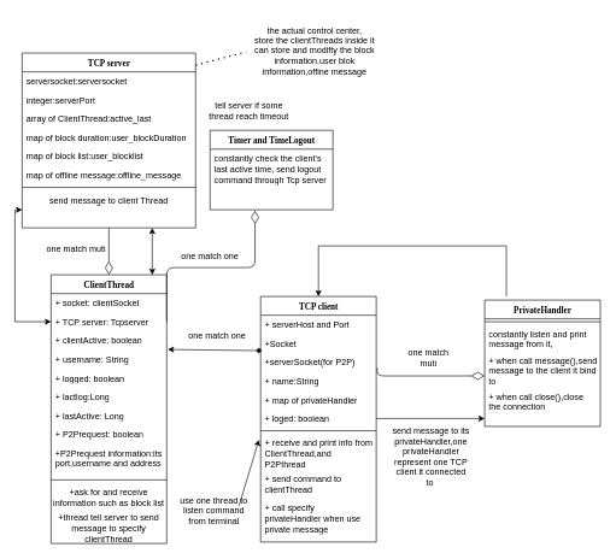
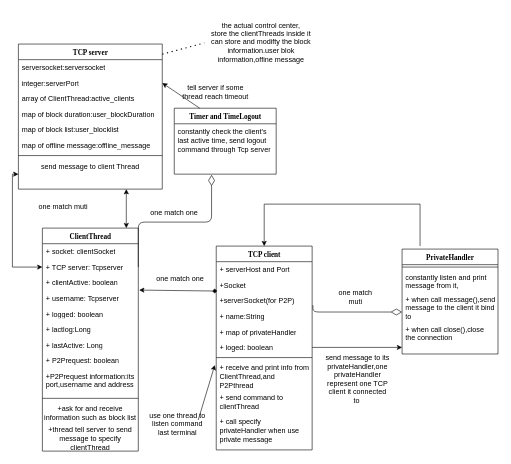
  <mxCell id="0" />
  <mxCell id="1" parent="0" />
  <mxCell id="2" value="TCP server" style="swimlane;html=1;fontStyle=1;align=center;verticalAlign=top;childLayout=stackLayout;horizontal=1;startSize=26;horizontalStack=0;resizeParent=1;resizeLast=0;collapsible=1;marginBottom=0;swimlaneFillColor=#ffffff;rounded=0;shadow=0;comic=0;labelBackgroundColor=none;strokeWidth=1;fillColor=none;fontFamily=Verdana;fontSize=12" parent="1" vertex="1"><mxGeometry x="30" y="73" width="240" height="242" as="geometry" /></mxCell>
  <mxCell id="3" value="&lt;span&gt;serversocket:serversocket&lt;/span&gt;" style="text;html=1;strokeColor=none;fillColor=none;align=left;verticalAlign=top;spacingLeft=4;spacingRight=4;whiteSpace=wrap;overflow=hidden;rotatable=0;points=[[0,0.5],[1,0.5]];portConstraint=eastwest;" parent="2" vertex="1"><mxGeometry y="26" width="240" height="26" as="geometry" /></mxCell>
  <mxCell id="4" value="&lt;span&gt;integer:serverPort&lt;/span&gt;" style="text;html=1;strokeColor=none;fillColor=none;align=left;verticalAlign=top;spacingLeft=4;spacingRight=4;whiteSpace=wrap;overflow=hidden;rotatable=0;points=[[0,0.5],[1,0.5]];portConstraint=eastwest;" parent="2" vertex="1"><mxGeometry y="52" width="240" height="26" as="geometry" /></mxCell>
- <mxCell id="5" value="&lt;span&gt;array of ClientThread:active_last&lt;/span&gt;" style="text;html=1;strokeColor=none;fillColor=none;align=left;verticalAlign=top;spacingLeft=4;spacingRight=4;whiteSpace=wrap;overflow=hidden;rotatable=0;points=[[0,0.5],[1,0.5]];portConstraint=eastwest;" parent="2" vertex="1"><mxGeometry y="78" width="240" height="26" as="geometry" /></mxCell>
+ <mxCell id="5" value="&lt;span&gt;array of ClientThread:active_clients&lt;/span&gt;" style="text;html=1;strokeColor=none;fillColor=none;align=left;verticalAlign=top;spacingLeft=4;spacingRight=4;whiteSpace=wrap;overflow=hidden;rotatable=0;points=[[0,0.5],[1,0.5]];portConstraint=eastwest;" parent="2" vertex="1"><mxGeometry y="78" width="240" height="26" as="geometry" /></mxCell>
  <mxCell id="6" value="&lt;span&gt;map of block duration:user_blockDuration&lt;/span&gt;" style="text;html=1;strokeColor=none;fillColor=none;align=left;verticalAlign=top;spacingLeft=4;spacingRight=4;whiteSpace=wrap;overflow=hidden;rotatable=0;points=[[0,0.5],[1,0.5]];portConstraint=eastwest;" parent="2" vertex="1"><mxGeometry y="104" width="240" height="26" as="geometry" /></mxCell>
  <mxCell id="7" value="&lt;span&gt;map of block list:user_blocklist&lt;/span&gt;" style="text;html=1;strokeColor=none;fillColor=none;align=left;verticalAlign=top;spacingLeft=4;spacingRight=4;whiteSpace=wrap;overflow=hidden;rotatable=0;points=[[0,0.5],[1,0.5]];portConstraint=eastwest;" parent="2" vertex="1"><mxGeometry y="130" width="240" height="26" as="geometry" /></mxCell>
  <mxCell id="8" value="&lt;span&gt;map of offline message:offline_message&lt;/span&gt;" style="text;html=1;strokeColor=none;fillColor=none;align=left;verticalAlign=top;spacingLeft=4;spacingRight=4;whiteSpace=wrap;overflow=hidden;rotatable=0;points=[[0,0.5],[1,0.5]];portConstraint=eastwest;" parent="2" vertex="1"><mxGeometry y="156" width="240" height="26" as="geometry" /></mxCell>
  <mxCell id="9" value="" style="line;html=1;strokeWidth=1;fillColor=none;align=left;verticalAlign=middle;spacingTop=-1;spacingLeft=3;spacingRight=3;rotatable=0;labelPosition=right;points=[];portConstraint=eastwest;" parent="2" vertex="1"><mxGeometry y="182" width="240" height="8" as="geometry" /></mxCell>
  <mxCell id="10" value="send message to client Thread" style="text;html=1;strokeColor=none;fillColor=none;align=center;verticalAlign=middle;whiteSpace=wrap;rounded=0;" parent="2" vertex="1"><mxGeometry y="190" width="240" height="30" as="geometry" /></mxCell>
  <mxCell id="11" style="edgeStyle=elbowEdgeStyle;html=1;labelBackgroundColor=none;startFill=0;startSize=8;endArrow=diamondThin;endFill=0;endSize=16;fontFamily=Verdana;fontSize=12;elbow=vertical;" parent="1" target="12" edge="1"><mxGeometry relative="1" as="geometry"><mxPoint x="490" y="578" as="sourcePoint" /></mxGeometry></mxCell>
  <mxCell id="12" value="TCP client" style="swimlane;html=1;fontStyle=1;align=center;verticalAlign=top;childLayout=stackLayout;horizontal=1;startSize=26;horizontalStack=0;resizeParent=1;resizeLast=0;collapsible=1;marginBottom=0;swimlaneFillColor=#ffffff;rounded=0;shadow=0;comic=0;labelBackgroundColor=none;strokeWidth=1;fillColor=none;fontFamily=Verdana;fontSize=12" parent="1" vertex="1"><mxGeometry x="360" y="410" width="160" height="340" as="geometry" /></mxCell>
  <mxCell id="13" value="+ serverHost and Port" style="text;html=1;strokeColor=none;fillColor=none;align=left;verticalAlign=top;spacingLeft=4;spacingRight=4;whiteSpace=wrap;overflow=hidden;rotatable=0;points=[[0,0.5],[1,0.5]];portConstraint=eastwest;" parent="12" vertex="1"><mxGeometry y="26" width="160" height="26" as="geometry" /></mxCell>
  <mxCell id="14" value="+Socket&amp;nbsp;" style="text;html=1;strokeColor=none;fillColor=none;align=left;verticalAlign=top;spacingLeft=4;spacingRight=4;whiteSpace=wrap;overflow=hidden;rotatable=0;points=[[0,0.5],[1,0.5]];portConstraint=eastwest;" parent="12" vertex="1"><mxGeometry y="52" width="160" height="26" as="geometry" /></mxCell>
  <mxCell id="15" value="+serverSocket(for P2P)&amp;nbsp;" style="text;html=1;strokeColor=none;fillColor=none;align=left;verticalAlign=top;spacingLeft=4;spacingRight=4;whiteSpace=wrap;overflow=hidden;rotatable=0;points=[[0,0.5],[1,0.5]];portConstraint=eastwest;" parent="12" vertex="1"><mxGeometry y="78" width="160" height="26" as="geometry" /></mxCell>
  <mxCell id="16" value="+ name:String" style="text;html=1;strokeColor=none;fillColor=none;align=left;verticalAlign=top;spacingLeft=4;spacingRight=4;whiteSpace=wrap;overflow=hidden;rotatable=0;points=[[0,0.5],[1,0.5]];portConstraint=eastwest;" parent="12" vertex="1"><mxGeometry y="104" width="160" height="26" as="geometry" /></mxCell>
  <mxCell id="17" value="+ map of privateHandler" style="text;html=1;strokeColor=none;fillColor=none;align=left;verticalAlign=top;spacingLeft=4;spacingRight=4;whiteSpace=wrap;overflow=hidden;rotatable=0;points=[[0,0.5],[1,0.5]];portConstraint=eastwest;" parent="12" vertex="1"><mxGeometry y="130" width="160" height="26" as="geometry" /></mxCell>
  <mxCell id="18" value="+ loged: boolean" style="text;html=1;strokeColor=none;fillColor=none;align=left;verticalAlign=top;spacingLeft=4;spacingRight=4;whiteSpace=wrap;overflow=hidden;rotatable=0;points=[[0,0.5],[1,0.5]];portConstraint=eastwest;" parent="12" vertex="1"><mxGeometry y="156" width="160" height="26" as="geometry" /></mxCell>
  <mxCell id="19" value="" style="line;html=1;strokeWidth=1;fillColor=none;align=left;verticalAlign=middle;spacingTop=-1;spacingLeft=3;spacingRight=3;rotatable=0;labelPosition=right;points=[];portConstraint=eastwest;" parent="12" vertex="1"><mxGeometry y="182" width="160" height="8" as="geometry" /></mxCell>
  <mxCell id="20" value="+ receive and print info from ClientThread,and P2Pthread" style="text;html=1;strokeColor=none;fillColor=none;align=left;verticalAlign=top;spacingLeft=4;spacingRight=4;whiteSpace=wrap;overflow=hidden;rotatable=0;points=[[0,0.5],[1,0.5]];portConstraint=eastwest;" parent="12" vertex="1"><mxGeometry y="190" width="160" height="50" as="geometry" /></mxCell>
  <mxCell id="21" value="+ send command to clientThread" style="text;html=1;strokeColor=none;fillColor=none;align=left;verticalAlign=top;spacingLeft=4;spacingRight=4;whiteSpace=wrap;overflow=hidden;rotatable=0;points=[[0,0.5],[1,0.5]];portConstraint=eastwest;" parent="12" vertex="1"><mxGeometry y="240" width="160" height="40" as="geometry" /></mxCell>
  <mxCell id="22" value="+ call specify privateHandler when use private message" style="text;html=1;strokeColor=none;fillColor=none;align=left;verticalAlign=top;spacingLeft=4;spacingRight=4;whiteSpace=wrap;overflow=hidden;rotatable=0;points=[[0,0.5],[1,0.5]];portConstraint=eastwest;" parent="12" vertex="1"><mxGeometry y="280" width="160" height="60" as="geometry" /></mxCell>
- <mxCell id="23" style="edgeStyle=elbowEdgeStyle;html=1;labelBackgroundColor=none;startFill=0;startSize=8;endArrow=diamondThin;endFill=0;endSize=16;fontFamily=Verdana;fontSize=12;elbow=vertical;" parent="1" source="2" target="26" edge="1"><mxGeometry relative="1" as="geometry"><mxPoint x="190" y="249.882" as="sourcePoint" /><mxPoint x="360" y="194" as="targetPoint" /><Array as="points"><mxPoint x="130" y="430" /><mxPoint x="130" y="390" /></Array></mxGeometry></mxCell>
  <mxCell id="24" value="" style="endArrow=none;dashed=1;html=1;dashPattern=1 3;strokeWidth=2;rounded=0;" parent="1" edge="1"><mxGeometry width="50" height="50" relative="1" as="geometry"><mxPoint x="270" y="90" as="sourcePoint" /><mxPoint x="340" y="71.154" as="targetPoint" /></mxGeometry></mxCell>
  <mxCell id="25" value="the actual control center,&lt;br&gt;store the clientThreads inside it&lt;br&gt;can store and modifty the block information.user blok information,offine message" style="text;html=1;strokeColor=none;fillColor=none;align=center;verticalAlign=middle;whiteSpace=wrap;rounded=0;" parent="1" vertex="1"><mxGeometry x="340" y="20" width="190" height="100" as="geometry" /></mxCell>
  <mxCell id="26" value="ClientThread" style="swimlane;html=1;fontStyle=1;align=center;verticalAlign=top;childLayout=stackLayout;horizontal=1;startSize=26;horizontalStack=0;resizeParent=1;resizeLast=0;collapsible=1;marginBottom=0;swimlaneFillColor=#ffffff;rounded=0;shadow=0;comic=0;labelBackgroundColor=none;strokeWidth=1;fillColor=none;fontFamily=Verdana;fontSize=12" parent="1" vertex="1"><mxGeometry x="70" y="380" width="160" height="372" as="geometry" /></mxCell>
  <mxCell id="27" value="+ socket: clientSocket" style="text;html=1;strokeColor=none;fillColor=none;align=left;verticalAlign=top;spacingLeft=4;spacingRight=4;whiteSpace=wrap;overflow=hidden;rotatable=0;points=[[0,0.5],[1,0.5]];portConstraint=eastwest;" parent="26" vertex="1"><mxGeometry y="26" width="160" height="26" as="geometry" /></mxCell>
  <mxCell id="28" value="+ TCP server: Tcpserver" style="text;html=1;strokeColor=none;fillColor=none;align=left;verticalAlign=top;spacingLeft=4;spacingRight=4;whiteSpace=wrap;overflow=hidden;rotatable=0;points=[[0,0.5],[1,0.5]];portConstraint=eastwest;" parent="26" vertex="1"><mxGeometry y="52" width="160" height="26" as="geometry" /></mxCell>
  <mxCell id="29" value="+ clientActive: boolean" style="text;html=1;strokeColor=none;fillColor=none;align=left;verticalAlign=top;spacingLeft=4;spacingRight=4;whiteSpace=wrap;overflow=hidden;rotatable=0;points=[[0,0.5],[1,0.5]];portConstraint=eastwest;" parent="26" vertex="1"><mxGeometry y="78" width="160" height="26" as="geometry" /></mxCell>
- <mxCell id="30" value="+ username: String" style="text;html=1;strokeColor=none;fillColor=none;align=left;verticalAlign=top;spacingLeft=4;spacingRight=4;whiteSpace=wrap;overflow=hidden;rotatable=0;points=[[0,0.5],[1,0.5]];portConstraint=eastwest;" parent="26" vertex="1"><mxGeometry y="104" width="160" height="26" as="geometry" /></mxCell>
+ <mxCell id="30" value="+ username: Tcpserver" style="text;html=1;strokeColor=none;fillColor=none;align=left;verticalAlign=top;spacingLeft=4;spacingRight=4;whiteSpace=wrap;overflow=hidden;rotatable=0;points=[[0,0.5],[1,0.5]];portConstraint=eastwest;" parent="26" vertex="1"><mxGeometry y="104" width="160" height="26" as="geometry" /></mxCell>
  <mxCell id="31" value="+ logged: boolean" style="text;html=1;strokeColor=none;fillColor=none;align=left;verticalAlign=top;spacingLeft=4;spacingRight=4;whiteSpace=wrap;overflow=hidden;rotatable=0;points=[[0,0.5],[1,0.5]];portConstraint=eastwest;" parent="26" vertex="1"><mxGeometry y="130" width="160" height="26" as="geometry" /></mxCell>
  <mxCell id="32" value="+ lactlog:Long" style="text;html=1;strokeColor=none;fillColor=none;align=left;verticalAlign=top;spacingLeft=4;spacingRight=4;whiteSpace=wrap;overflow=hidden;rotatable=0;points=[[0,0.5],[1,0.5]];portConstraint=eastwest;" parent="26" vertex="1"><mxGeometry y="156" width="160" height="26" as="geometry" /></mxCell>
  <mxCell id="33" value="+ lastActive: Long" style="text;html=1;strokeColor=none;fillColor=none;align=left;verticalAlign=top;spacingLeft=4;spacingRight=4;whiteSpace=wrap;overflow=hidden;rotatable=0;points=[[0,0.5],[1,0.5]];portConstraint=eastwest;" parent="26" vertex="1"><mxGeometry y="182" width="160" height="26" as="geometry" /></mxCell>
  <mxCell id="34" value="+ P2Prequest: boolean" style="text;html=1;strokeColor=none;fillColor=none;align=left;verticalAlign=top;spacingLeft=4;spacingRight=4;whiteSpace=wrap;overflow=hidden;rotatable=0;points=[[0,0.5],[1,0.5]];portConstraint=eastwest;" parent="26" vertex="1"><mxGeometry y="208" width="160" height="26" as="geometry" /></mxCell>
  <mxCell id="35" value="+P2Prequest information:its port,username and address" style="text;html=1;strokeColor=none;fillColor=none;align=left;verticalAlign=top;spacingLeft=4;spacingRight=4;whiteSpace=wrap;overflow=hidden;rotatable=0;points=[[0,0.5],[1,0.5]];portConstraint=eastwest;" parent="26" vertex="1"><mxGeometry y="234" width="160" height="46" as="geometry" /></mxCell>
  <mxCell id="36" value="" style="endArrow=classic;startArrow=classic;html=1;rounded=0;entryX=0.75;entryY=1;entryDx=0;entryDy=0;" parent="26" target="2" edge="1"><mxGeometry width="50" height="50" relative="1" as="geometry"><mxPoint x="140" as="sourcePoint" /><mxPoint x="80" y="-70" as="targetPoint" /></mxGeometry></mxCell>
  <mxCell id="37" value="" style="line;html=1;strokeWidth=1;fillColor=none;align=left;verticalAlign=middle;spacingTop=-1;spacingLeft=3;spacingRight=3;rotatable=0;labelPosition=right;points=[];portConstraint=eastwest;" parent="26" vertex="1"><mxGeometry y="280" width="160" height="8" as="geometry" /></mxCell>
  <mxCell id="38" value="+ask for and receive information such as block list" style="text;html=1;strokeColor=none;fillColor=none;align=center;verticalAlign=middle;whiteSpace=wrap;rounded=0;" parent="26" vertex="1"><mxGeometry y="288" width="160" height="42" as="geometry" /></mxCell>
  <mxCell id="39" value="+thread tell server to send message to specify clientThread" style="text;html=1;strokeColor=none;fillColor=none;align=center;verticalAlign=middle;whiteSpace=wrap;rounded=0;" parent="26" vertex="1"><mxGeometry y="330" width="160" height="42" as="geometry" /></mxCell>
  <mxCell id="40" value="" style="endArrow=classic;startArrow=classic;html=1;rounded=0;exitX=0;exitY=0.5;exitDx=0;exitDy=0;" parent="1" source="28" edge="1"><mxGeometry width="50" height="50" relative="1" as="geometry"><mxPoint x="440" y="350" as="sourcePoint" /><mxPoint x="30" y="290" as="targetPoint" /><Array as="points"><mxPoint x="20" y="445" /><mxPoint x="20" y="290" /></Array></mxGeometry></mxCell>
  <mxCell id="41" style="edgeStyle=elbowEdgeStyle;html=1;labelBackgroundColor=none;startFill=0;startSize=8;endArrow=diamondThin;endFill=0;endSize=16;fontFamily=Verdana;fontSize=12;elbow=vertical;exitX=1.008;exitY=0.792;exitDx=0;exitDy=0;exitPerimeter=0;" parent="1" source="15" edge="1"><mxGeometry relative="1" as="geometry"><mxPoint x="630" y="460" as="sourcePoint" /><mxPoint x="670" y="520" as="targetPoint" /><Array as="points"><mxPoint x="630" y="520" /><mxPoint x="710" y="480" /><mxPoint x="610" y="535" /></Array></mxGeometry></mxCell>
  <mxCell id="42" value="PrivateHandler" style="swimlane;html=1;fontStyle=1;align=center;verticalAlign=top;childLayout=stackLayout;horizontal=1;startSize=26;horizontalStack=0;resizeParent=1;resizeLast=0;collapsible=1;marginBottom=0;swimlaneFillColor=#ffffff;rounded=0;shadow=0;comic=0;labelBackgroundColor=none;strokeWidth=1;fillColor=none;fontFamily=Verdana;fontSize=12" parent="1" vertex="1"><mxGeometry x="670" y="415" width="160" height="175" as="geometry" /></mxCell>
  <mxCell id="43" value="" style="line;html=1;strokeWidth=1;fillColor=none;align=left;verticalAlign=middle;spacingTop=-1;spacingLeft=3;spacingRight=3;rotatable=0;labelPosition=right;points=[];portConstraint=eastwest;" parent="42" vertex="1"><mxGeometry y="26" width="160" height="8" as="geometry" /></mxCell>
  <mxCell id="44" value="constantly listen and print message from it," style="text;html=1;strokeColor=none;fillColor=none;align=left;verticalAlign=top;spacingLeft=4;spacingRight=4;whiteSpace=wrap;overflow=hidden;rotatable=0;points=[[0,0.5],[1,0.5]];portConstraint=eastwest;" parent="42" vertex="1"><mxGeometry y="34" width="160" height="36" as="geometry" /></mxCell>
  <mxCell id="45" value="+ when call message(),send message to the client it bind to" style="text;html=1;strokeColor=none;fillColor=none;align=left;verticalAlign=top;spacingLeft=4;spacingRight=4;whiteSpace=wrap;overflow=hidden;rotatable=0;points=[[0,0.5],[1,0.5]];portConstraint=eastwest;" parent="42" vertex="1"><mxGeometry y="70" width="160" height="50" as="geometry" /></mxCell>
  <mxCell id="46" value="+ when call close(),close the connection" style="text;html=1;strokeColor=none;fillColor=none;align=left;verticalAlign=top;spacingLeft=4;spacingRight=4;whiteSpace=wrap;overflow=hidden;rotatable=0;points=[[0,0.5],[1,0.5]];portConstraint=eastwest;" parent="42" vertex="1"><mxGeometry y="120" width="160" height="40" as="geometry" /></mxCell>
  <mxCell id="47" value="" style="endArrow=diamond;startArrow=classic;html=1;rounded=0;entryX=0.01;entryY=0.885;entryDx=0;entryDy=0;exitX=1.009;exitY=-0.023;exitDx=0;exitDy=0;exitPerimeter=0;entryPerimeter=0;" parent="1" source="30" target="14" edge="1"><mxGeometry width="50" height="50" relative="1" as="geometry"><mxPoint x="260" y="400" as="sourcePoint" /><mxPoint x="310" y="350" as="targetPoint" /></mxGeometry></mxCell>
  <mxCell id="48" value="one match one" style="text;html=1;strokeColor=none;fillColor=none;align=center;verticalAlign=middle;whiteSpace=wrap;rounded=0;" parent="1" vertex="1"><mxGeometry x="250" y="450" width="100" height="30" as="geometry" /></mxCell>
  <mxCell id="49" value="one match muti" style="text;html=1;strokeColor=none;fillColor=none;align=center;verticalAlign=middle;whiteSpace=wrap;rounded=0;" parent="1" vertex="1"><mxGeometry x="60" y="330" width="90" height="30" as="geometry" /></mxCell>
  <mxCell id="50" value="one match muti" style="text;html=1;strokeColor=none;fillColor=none;align=center;verticalAlign=middle;whiteSpace=wrap;rounded=0;" parent="1" vertex="1"><mxGeometry x="555" y="480" width="75" height="30" as="geometry" /></mxCell>
  <mxCell id="51" style="edgeStyle=elbowEdgeStyle;html=1;labelBackgroundColor=none;startFill=0;startSize=8;endArrow=diamondThin;endFill=0;endSize=16;fontFamily=Verdana;fontSize=12;elbow=vertical;exitX=1;exitY=0.5;exitDx=0;exitDy=0;entryX=0.366;entryY=1.013;entryDx=0;entryDy=0;entryPerimeter=0;" parent="1" source="28" target="53" edge="1"><mxGeometry relative="1" as="geometry"><mxPoint x="280" y="431.302" as="sourcePoint" /><mxPoint x="400" y="340" as="targetPoint" /><Array as="points"><mxPoint x="370" y="370" /><mxPoint x="310" y="400" /><mxPoint x="468.72" y="402.71" /><mxPoint x="368.72" y="457.71" /></Array></mxGeometry></mxCell>
  <mxCell id="52" value="Timer and TimeLogout" style="swimlane;html=1;fontStyle=1;align=center;verticalAlign=top;childLayout=stackLayout;horizontal=1;startSize=26;horizontalStack=0;resizeParent=1;resizeLast=0;collapsible=1;marginBottom=0;swimlaneFillColor=#ffffff;rounded=0;shadow=0;comic=0;labelBackgroundColor=none;strokeWidth=1;fillColor=none;fontFamily=Verdana;fontSize=12" parent="1" vertex="1"><mxGeometry x="290" y="180" width="170" height="110" as="geometry" /></mxCell>
  <mxCell id="53" value="constantly check the client's&lt;br&gt;last active time, send logout&lt;br&gt;command through Tcp server" style="text;html=1;strokeColor=none;fillColor=none;align=left;verticalAlign=top;spacingLeft=4;spacingRight=4;whiteSpace=wrap;overflow=hidden;rotatable=0;points=[[0,0.5],[1,0.5]];portConstraint=eastwest;" parent="52" vertex="1"><mxGeometry y="26" width="170" height="84" as="geometry" /></mxCell>
  <mxCell id="54" value="one match one" style="text;html=1;strokeColor=none;fillColor=none;align=center;verticalAlign=middle;whiteSpace=wrap;rounded=0;" parent="1" vertex="1"><mxGeometry x="240" y="340" width="100" height="30" as="geometry" /></mxCell>
+ <mxCell id="55" value="" style="endArrow=classic;html=1;rounded=0;exitX=0.25;exitY=0;exitDx=0;exitDy=0;entryX=1;entryY=0.5;entryDx=0;entryDy=0;" parent="1" source="52" target="4" edge="1"><mxGeometry width="50" height="50" relative="1" as="geometry"><mxPoint x="260" y="300" as="sourcePoint" /><mxPoint x="280" y="130" as="targetPoint" /></mxGeometry></mxCell>
  <mxCell id="56" value="" style="endArrow=classic;html=1;rounded=0;entryX=-0.015;entryY=0.169;entryDx=0;entryDy=0;entryPerimeter=0;" parent="1" target="20" edge="1"><mxGeometry width="50" height="50" relative="1" as="geometry"><mxPoint x="330" y="700" as="sourcePoint" /><mxPoint x="370" y="627" as="targetPoint" /></mxGeometry></mxCell>
- <mxCell id="57" value="use one thread to listen command from terminal" style="text;html=1;strokeColor=none;fillColor=none;align=center;verticalAlign=middle;whiteSpace=wrap;rounded=0;" parent="1" vertex="1"><mxGeometry x="242.5" y="662" width="105" height="90" as="geometry" /></mxCell>
+ <mxCell id="57" value="use one thread to listen command last terminal" style="text;html=1;strokeColor=none;fillColor=none;align=center;verticalAlign=middle;whiteSpace=wrap;rounded=0;" parent="1" vertex="1"><mxGeometry x="242.5" y="662" width="105" height="90" as="geometry" /></mxCell>
  <mxCell id="58" value="" style="endArrow=classic;html=1;rounded=0;entryX=0.5;entryY=0;entryDx=0;entryDy=0;" parent="1" target="12" edge="1"><mxGeometry width="50" height="50" relative="1" as="geometry"><mxPoint x="700" y="410" as="sourcePoint" /><mxPoint x="470" y="350" as="targetPoint" /><Array as="points"><mxPoint x="700" y="340" /><mxPoint x="440" y="340" /></Array></mxGeometry></mxCell>
  <mxCell id="59" value="" style="endArrow=classic;html=1;rounded=0;exitX=1;exitY=0.5;exitDx=0;exitDy=0;" parent="1" source="18" edge="1"><mxGeometry width="50" height="50" relative="1" as="geometry"><mxPoint x="380" y="420" as="sourcePoint" /><mxPoint x="670" y="579" as="targetPoint" /></mxGeometry></mxCell>
  <mxCell id="60" value="send message to its privateHandler,one privateHandler represent one TCP client it connected to&amp;nbsp;" style="text;html=1;strokeColor=none;fillColor=none;align=center;verticalAlign=middle;whiteSpace=wrap;rounded=0;" parent="1" vertex="1"><mxGeometry x="541" y="577" width="110" height="110" as="geometry" /></mxCell>
- <mxCell id="61" value="tell server if some thread reach timeout" style="text;html=1;strokeColor=none;fillColor=none;align=center;verticalAlign=middle;whiteSpace=wrap;rounded=0;" vertex="1" parent="1"><mxGeometry x="279" y="138" width="130" height="30" as="geometry" /></mxCell>
+ <mxCell id="61" value="tell server if some thread reach timeout" style="text;html=1;strokeColor=none;fillColor=none;align=center;verticalAlign=middle;whiteSpace=wrap;rounded=0;" vertex="1" parent="1"><mxGeometry x="294" y="138" width="130" height="30" as="geometry" /></mxCell>
